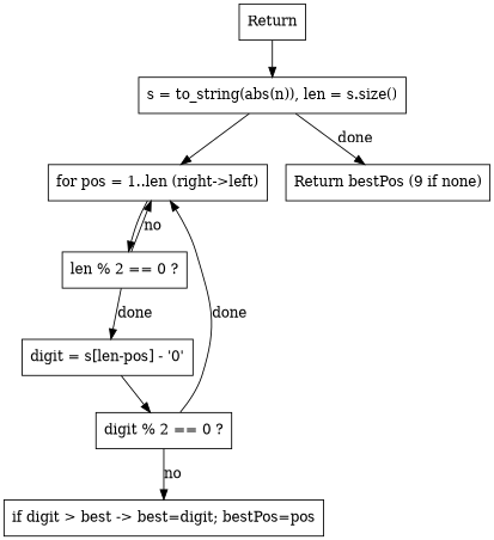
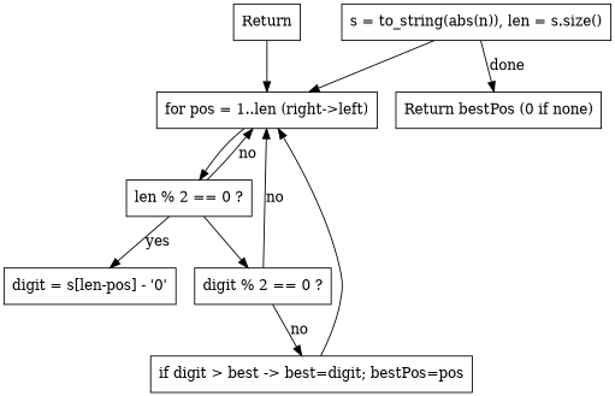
  digraph {
    node [shape=box]
    n1 [label=Return]
    n2 [label="s = to_string(abs(n)), len = s.size()"]
    n3 [label="for pos = 1..len (right->left)"]
-   n4 [label="Return bestPos (9 if none)"]
+   n4 [label="Return bestPos (0 if none)"]
    n5 [label="len % 2 == 0 ?"]
    n6 [label="digit = s[len-pos] - '0'"]
    n7 [label="digit % 2 == 0 ?"]
    n8 [label="if digit > best -> best=digit; bestPos=pos"]
-   n1 -> n2
+   n1 -> n3
    n2 -> n3
    n2 -> n4 [label=done]
    n3 -> n5
    n5 -> n3 [label=no]
-   n5 -> n6 [label=done]
-   n6 -> n7
-   n7 -> n3 [label=done]
+   n5 -> n6 [label=yes]
+   n5 -> n7
+   n7 -> n3 [label=no]
    n7 -> n8 [label=no]
+   n8 -> n3
  }
